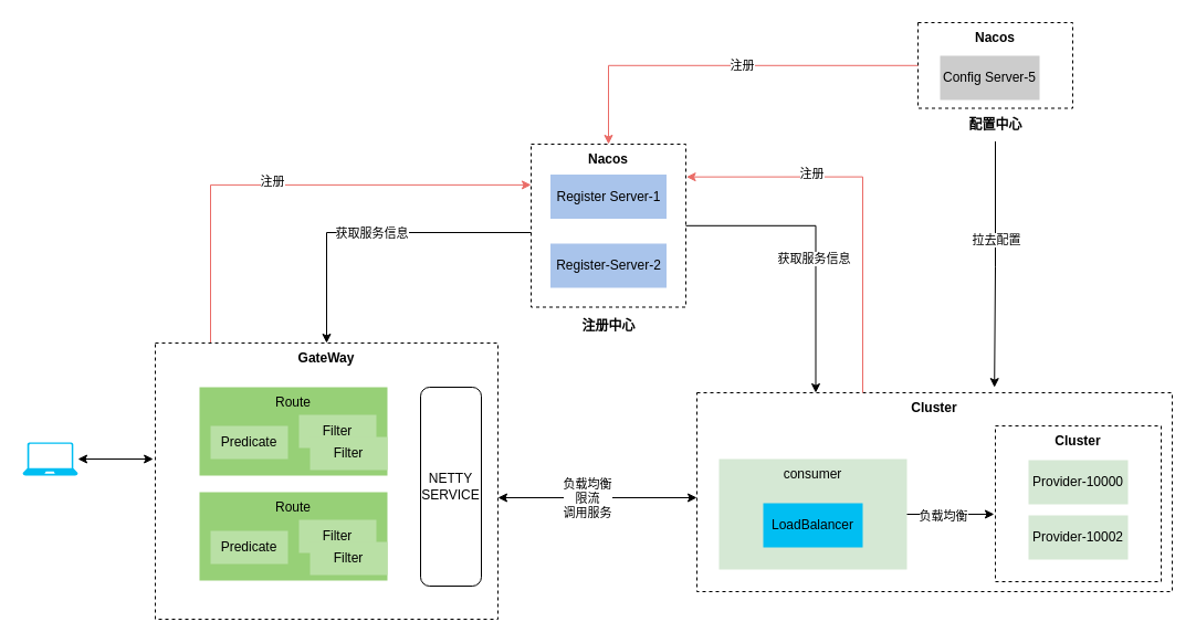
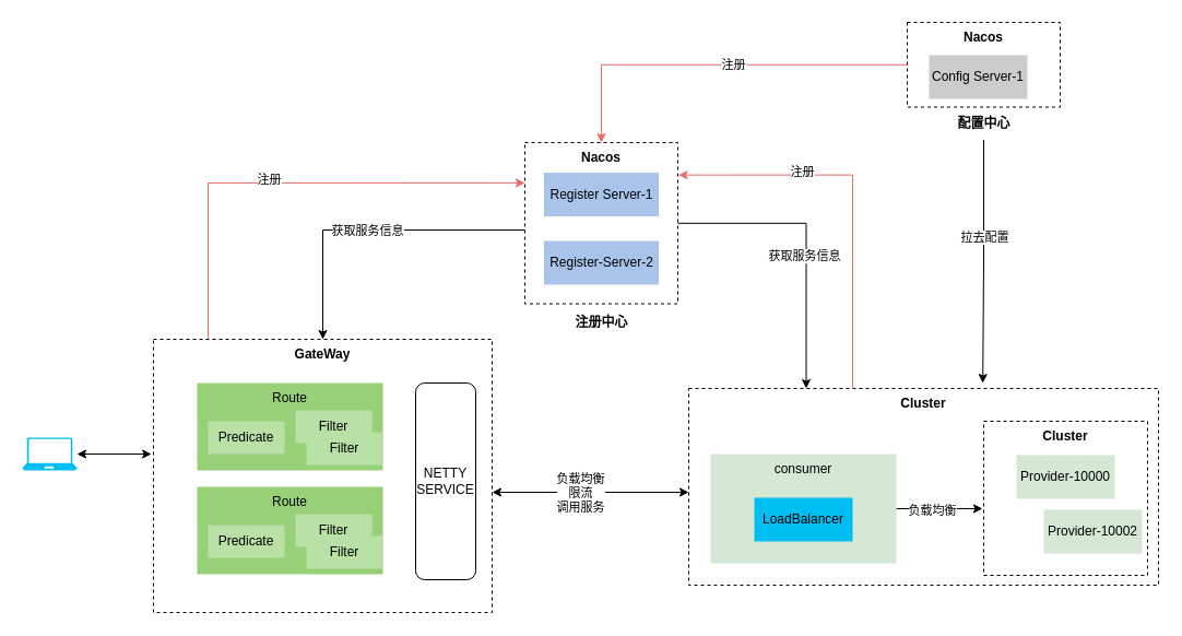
  <mxCell id="0" />
  <mxCell id="1" parent="0" />
  <mxCell id="2" value="" style="verticalLabelPosition=bottom;html=1;verticalAlign=top;align=center;strokeColor=none;fillColor=#00BEF2;shape=mxgraph.azure.laptop;pointerEvents=1;" vertex="1" parent="1"><mxGeometry x="20" y="400" width="50" height="30" as="geometry" /></mxCell>
  <mxCell id="3" style="edgeStyle=orthogonalEdgeStyle;rounded=0;orthogonalLoop=1;jettySize=auto;html=1;entryX=0;entryY=0.25;entryDx=0;entryDy=0;strokeColor=#EA6B66;" edge="1" parent="1" source="5" target="12"><mxGeometry relative="1" as="geometry"><Array as="points"><mxPoint x="190" y="167" /></Array></mxGeometry></mxCell>
  <mxCell id="4" value="注册" style="edgeLabel;html=1;align=center;verticalAlign=middle;resizable=0;points=[];" vertex="1" connectable="0" parent="3"><mxGeometry x="-0.278" y="3" relative="1" as="geometry"><mxPoint x="43" as="offset" /></mxGeometry></mxCell>
  <mxCell id="5" value="&lt;b&gt;GateWay&lt;/b&gt;" style="rounded=0;whiteSpace=wrap;html=1;fillColor=none;strokeColor=default;align=center;verticalAlign=top;dashed=1;" vertex="1" parent="1"><mxGeometry x="140" y="310" width="310" height="250" as="geometry" /></mxCell>
  <mxCell id="6" value="NETTY SERVICE" style="whiteSpace=wrap;html=1;fillColor=none;align=center;verticalAlign=middle;rounded=1;" vertex="1" parent="1"><mxGeometry x="380" y="350" width="55" height="180" as="geometry" /></mxCell>
  <mxCell id="7" value="" style="group" vertex="1" connectable="0" parent="1"><mxGeometry x="180" y="350" width="170" height="80" as="geometry" /></mxCell>
  <mxCell id="8" value="Route" style="rounded=0;whiteSpace=wrap;html=1;fillColor=#97D077;align=center;verticalAlign=top;strokeColor=none;" vertex="1" parent="7"><mxGeometry width="170" height="80" as="geometry" /></mxCell>
  <mxCell id="9" value="Filter" style="rounded=0;whiteSpace=wrap;html=1;fillColor=#B9E0A5;align=center;verticalAlign=middle;strokeColor=none;" vertex="1" parent="7"><mxGeometry x="90" y="25" width="70" height="30" as="geometry" /></mxCell>
  <mxCell id="10" value="Predicate" style="rounded=0;whiteSpace=wrap;html=1;fillColor=#B9E0A5;align=center;verticalAlign=middle;strokeColor=none;" vertex="1" parent="7"><mxGeometry x="10" y="35" width="70" height="30" as="geometry" /></mxCell>
  <mxCell id="11" value="" style="group" vertex="1" connectable="0" parent="1"><mxGeometry x="480" y="130" width="140" height="147.5" as="geometry" /></mxCell>
  <mxCell id="12" value="&lt;b&gt;Nacos&lt;/b&gt;" style="rounded=0;whiteSpace=wrap;html=1;fillColor=none;strokeColor=default;align=center;verticalAlign=top;dashed=1;" vertex="1" parent="11"><mxGeometry width="140" height="147.5" as="geometry" /></mxCell>
  <mxCell id="13" value="Register-Server-2" style="rounded=0;whiteSpace=wrap;html=1;fillColor=#A9C4EB;strokeColor=none;" vertex="1" parent="11"><mxGeometry x="17.5" y="90" width="105" height="40" as="geometry" /></mxCell>
  <mxCell id="14" value="Register Server-1" style="rounded=0;whiteSpace=wrap;html=1;fillColor=#A9C4EB;strokeColor=none;" vertex="1" parent="11"><mxGeometry x="17.5" y="27.5" width="105" height="40" as="geometry" /></mxCell>
  <mxCell id="15" value="" style="endArrow=classic;startArrow=classic;html=1;rounded=0;exitX=1;exitY=0.56;exitDx=0;exitDy=0;exitPerimeter=0;" edge="1" parent="1" source="5"><mxGeometry width="50" height="50" relative="1" as="geometry"><mxPoint x="500" y="480" as="sourcePoint" /><mxPoint x="630" y="450" as="targetPoint" /></mxGeometry></mxCell>
  <mxCell id="16" value="负载均衡&lt;br&gt;限流&lt;br&gt;调用服务" style="edgeLabel;html=1;align=center;verticalAlign=middle;resizable=0;points=[];" vertex="1" connectable="0" parent="15"><mxGeometry x="-0.269" relative="1" as="geometry"><mxPoint x="14" as="offset" /></mxGeometry></mxCell>
  <mxCell id="17" style="edgeStyle=orthogonalEdgeStyle;rounded=0;orthogonalLoop=1;jettySize=auto;html=1;entryX=-0.006;entryY=0.42;entryDx=0;entryDy=0;entryPerimeter=0;startArrow=classic;startFill=1;" edge="1" parent="1" source="2" target="5"><mxGeometry relative="1" as="geometry" /></mxCell>
  <mxCell id="18" style="edgeStyle=orthogonalEdgeStyle;rounded=0;orthogonalLoop=1;jettySize=auto;html=1;startArrow=none;startFill=0;" edge="1" parent="1" source="12" target="5"><mxGeometry relative="1" as="geometry"><Array as="points"><mxPoint x="295" y="210" /></Array></mxGeometry></mxCell>
  <mxCell id="19" value="获取服务信息" style="edgeLabel;html=1;align=center;verticalAlign=middle;resizable=0;points=[];" vertex="1" connectable="0" parent="18"><mxGeometry x="0.016" relative="1" as="geometry"><mxPoint as="offset" /></mxGeometry></mxCell>
  <mxCell id="20" value="" style="group" vertex="1" connectable="0" parent="1"><mxGeometry x="830" y="20" width="140" height="77.5" as="geometry" /></mxCell>
  <mxCell id="21" value="&lt;b&gt;Nacos&lt;/b&gt;" style="rounded=0;whiteSpace=wrap;html=1;fillColor=none;strokeColor=default;align=center;verticalAlign=top;dashed=1;" vertex="1" parent="20"><mxGeometry width="140" height="77.5" as="geometry" /></mxCell>
- <mxCell id="22" value="Config Server-5" style="rounded=0;whiteSpace=wrap;html=1;fillColor=#CCCCCC;strokeColor=none;" vertex="1" parent="20"><mxGeometry x="20" y="30" width="90" height="40" as="geometry" /></mxCell>
+ <mxCell id="22" value="Config Server-1" style="rounded=0;whiteSpace=wrap;html=1;fillColor=#CCCCCC;strokeColor=none;" vertex="1" parent="20"><mxGeometry x="20" y="30" width="90" height="40" as="geometry" /></mxCell>
  <mxCell id="23" value="Filter" style="rounded=0;whiteSpace=wrap;html=1;fillColor=#B9E0A5;align=center;verticalAlign=middle;strokeColor=none;" vertex="1" parent="1"><mxGeometry x="280" y="395" width="70" height="30" as="geometry" /></mxCell>
  <mxCell id="24" value="" style="group" vertex="1" connectable="0" parent="1"><mxGeometry x="180" y="445" width="170" height="80" as="geometry" /></mxCell>
  <mxCell id="25" value="Route" style="rounded=0;whiteSpace=wrap;html=1;fillColor=#97D077;align=center;verticalAlign=top;strokeColor=none;" vertex="1" parent="24"><mxGeometry width="170" height="80" as="geometry" /></mxCell>
  <mxCell id="26" value="Filter" style="rounded=0;whiteSpace=wrap;html=1;fillColor=#B9E0A5;align=center;verticalAlign=middle;strokeColor=none;" vertex="1" parent="24"><mxGeometry x="90" y="25" width="70" height="30" as="geometry" /></mxCell>
  <mxCell id="27" value="Predicate" style="rounded=0;whiteSpace=wrap;html=1;fillColor=#B9E0A5;align=center;verticalAlign=middle;strokeColor=none;" vertex="1" parent="24"><mxGeometry x="10" y="35" width="70" height="30" as="geometry" /></mxCell>
  <mxCell id="28" value="Filter" style="rounded=0;whiteSpace=wrap;html=1;fillColor=#B9E0A5;align=center;verticalAlign=middle;strokeColor=none;" vertex="1" parent="24"><mxGeometry x="100" y="45" width="70" height="30" as="geometry" /></mxCell>
  <mxCell id="29" value="" style="group" vertex="1" connectable="0" parent="1"><mxGeometry x="630" y="355" width="430" height="180" as="geometry" /></mxCell>
  <mxCell id="30" value="&lt;b&gt;Cluster&lt;/b&gt;" style="rounded=0;whiteSpace=wrap;html=1;fillColor=none;dashed=1;verticalAlign=top;" vertex="1" parent="29"><mxGeometry width="430" height="180" as="geometry" /></mxCell>
  <mxCell id="31" value="" style="group" vertex="1" connectable="0" parent="29"><mxGeometry x="20" y="60" width="170" height="100" as="geometry" /></mxCell>
  <mxCell id="32" value="consumer" style="rounded=0;whiteSpace=wrap;html=1;fillColor=#D5E8D4;strokeColor=none;verticalAlign=top;" vertex="1" parent="31"><mxGeometry width="170" height="100" as="geometry" /></mxCell>
  <mxCell id="33" value="LoadBalancer" style="rounded=0;whiteSpace=wrap;html=1;fillColor=#00bef2;strokeColor=none;" vertex="1" parent="31"><mxGeometry x="40" y="40" width="90" height="40" as="geometry" /></mxCell>
  <mxCell id="34" value="" style="group" vertex="1" connectable="0" parent="29"><mxGeometry x="270" y="30" width="150" height="141" as="geometry" /></mxCell>
  <mxCell id="35" value="Provider-10000" style="rounded=0;whiteSpace=wrap;html=1;fillColor=#D5E8D4;strokeColor=none;" vertex="1" parent="34"><mxGeometry x="30" y="31" width="90" height="40" as="geometry" /></mxCell>
- <mxCell id="36" value="Provider-10002" style="rounded=0;whiteSpace=wrap;html=1;fillColor=#D5E8D4;strokeColor=none;" vertex="1" parent="34"><mxGeometry x="30" y="81" width="90" height="40" as="geometry" /></mxCell>
+ <mxCell id="36" value="Provider-10002" style="rounded=0;whiteSpace=wrap;html=1;fillColor=#D5E8D4;strokeColor=none;" vertex="1" parent="34"><mxGeometry x="55" y="81" width="90" height="40" as="geometry" /></mxCell>
  <mxCell id="37" value="&lt;b&gt;Cluster&lt;/b&gt;" style="rounded=0;whiteSpace=wrap;html=1;fillColor=none;dashed=1;verticalAlign=top;" vertex="1" parent="34"><mxGeometry width="150" height="141" as="geometry" /></mxCell>
  <mxCell id="38" style="edgeStyle=orthogonalEdgeStyle;rounded=0;orthogonalLoop=1;jettySize=auto;html=1;entryX=-0.007;entryY=0.567;entryDx=0;entryDy=0;entryPerimeter=0;" edge="1" parent="29" source="32" target="37"><mxGeometry relative="1" as="geometry" /></mxCell>
  <mxCell id="39" value="负载均衡" style="edgeLabel;html=1;align=center;verticalAlign=middle;resizable=0;points=[];" vertex="1" connectable="0" parent="38"><mxGeometry x="-0.182" y="-1" relative="1" as="geometry"><mxPoint as="offset" /></mxGeometry></mxCell>
  <mxCell id="40" style="edgeStyle=orthogonalEdgeStyle;rounded=0;orthogonalLoop=1;jettySize=auto;html=1;entryX=1.004;entryY=0.201;entryDx=0;entryDy=0;entryPerimeter=0;strokeColor=#EA6B66;" edge="1" parent="1" source="30" target="12"><mxGeometry relative="1" as="geometry"><Array as="points"><mxPoint x="780" y="160" /></Array></mxGeometry></mxCell>
  <mxCell id="41" value="注册" style="edgeLabel;html=1;align=center;verticalAlign=middle;resizable=0;points=[];" vertex="1" connectable="0" parent="40"><mxGeometry x="0.365" y="-3" relative="1" as="geometry"><mxPoint as="offset" /></mxGeometry></mxCell>
  <mxCell id="42" style="edgeStyle=orthogonalEdgeStyle;rounded=0;orthogonalLoop=1;jettySize=auto;html=1;entryX=0.25;entryY=0;entryDx=0;entryDy=0;" edge="1" parent="1" source="12" target="30"><mxGeometry relative="1" as="geometry"><Array as="points"><mxPoint x="738" y="204" /></Array></mxGeometry></mxCell>
  <mxCell id="43" value="获取服务信息" style="edgeLabel;html=1;align=center;verticalAlign=middle;resizable=0;points=[];" vertex="1" connectable="0" parent="42"><mxGeometry x="0.093" y="-2" relative="1" as="geometry"><mxPoint as="offset" /></mxGeometry></mxCell>
  <mxCell id="44" style="edgeStyle=orthogonalEdgeStyle;rounded=0;orthogonalLoop=1;jettySize=auto;html=1;strokeColor=#EA6B66;" edge="1" parent="1" source="21" target="12"><mxGeometry relative="1" as="geometry" /></mxCell>
  <mxCell id="45" value="注册" style="edgeLabel;html=1;align=center;verticalAlign=middle;resizable=0;points=[];" vertex="1" connectable="0" parent="44"><mxGeometry x="-0.031" y="-4" relative="1" as="geometry"><mxPoint x="10" y="4" as="offset" /></mxGeometry></mxCell>
  <mxCell id="46" value="&lt;b&gt;注册中心&lt;/b&gt;" style="text;html=1;align=center;verticalAlign=middle;resizable=0;points=[];autosize=1;strokeColor=none;fillColor=none;" vertex="1" parent="1"><mxGeometry x="515" y="280" width="70" height="30" as="geometry" /></mxCell>
  <mxCell id="47" value="&lt;b&gt;配置中心&lt;/b&gt;" style="text;html=1;align=center;verticalAlign=middle;resizable=0;points=[];autosize=1;strokeColor=none;fillColor=none;" vertex="1" parent="1"><mxGeometry x="865" y="97.5" width="70" height="30" as="geometry" /></mxCell>
  <mxCell id="48" style="edgeStyle=orthogonalEdgeStyle;rounded=0;orthogonalLoop=1;jettySize=auto;html=1;entryX=0.626;entryY=-0.027;entryDx=0;entryDy=0;entryPerimeter=0;" edge="1" parent="1" source="47" target="30"><mxGeometry relative="1" as="geometry" /></mxCell>
  <mxCell id="49" value="拉去配置" style="edgeLabel;html=1;align=center;verticalAlign=middle;resizable=0;points=[];" vertex="1" connectable="0" parent="48"><mxGeometry x="-0.206" relative="1" as="geometry"><mxPoint as="offset" /></mxGeometry></mxCell>
